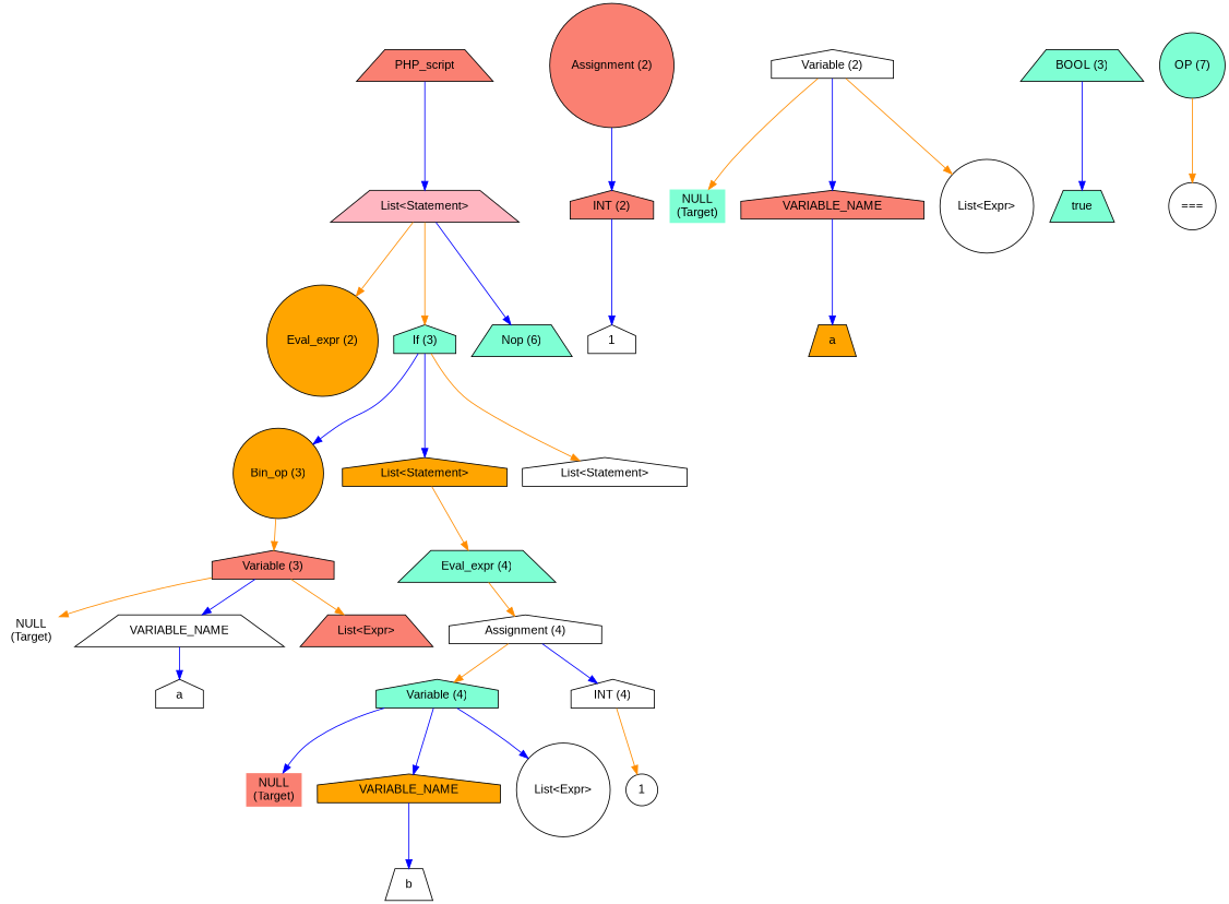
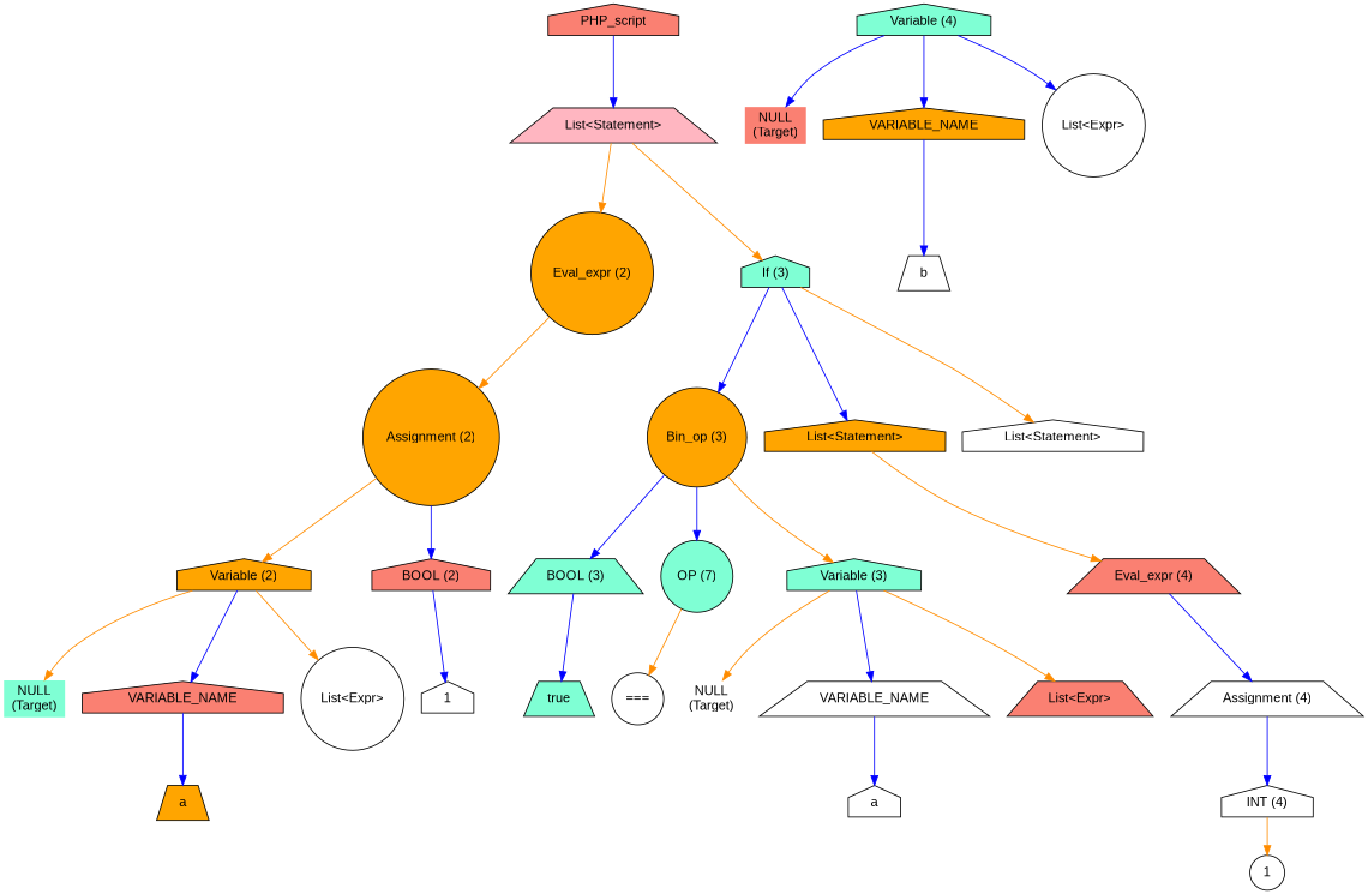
  digraph {
    fontname="Liberation Sans"
    ordering=out
    node [fillcolor=white fontname="Liberation Sans" shape=house style=filled]
    edge [color=blue fontname="Liberation Sans"]
-   n1 [fillcolor=salmon label=PHP_script shape=trapezium]
+   n1 [fillcolor=salmon label=PHP_script]
    n2 [fillcolor=lightpink label="List<Statement>" shape=trapezium]
    n3 [fillcolor=orange label="Eval_expr (2)" shape=circle]
    n4 [fillcolor=aquamarine label="If (3)"]
-   n5 [fillcolor=aquamarine label="Nop (6)" shape=trapezium]
-   n6 [fillcolor=salmon label="Assignment (2)" shape=circle]
+   n6 [fillcolor=orange label="Assignment (2)" shape=circle]
    n7 [fillcolor=orange label="Bin_op (3)" shape=circle]
    n8 [fillcolor=orange label="List<Statement>"]
    n9 [label="List<Statement>"]
-   n10 [label="Variable (2)"]
-   n11 [fillcolor=salmon label="INT (2)"]
+   n10 [fillcolor=orange label="Variable (2)"]
+   n11 [fillcolor=salmon label="BOOL (2)"]
    n12 [fillcolor=aquamarine label="NULL\n(Target)" shape=plaintext]
    n13 [fillcolor=salmon label=VARIABLE_NAME]
    n14 [label="List<Expr>" shape=circle]
    n15 [label=1]
    n16 [fillcolor=orange label=a shape=trapezium]
    n17 [fillcolor=aquamarine label="BOOL (3)" shape=trapezium]
    n18 [fillcolor=aquamarine label="OP (7)" shape=circle]
-   n19 [fillcolor=salmon label="Variable (3)"]
-   n20 [fillcolor=aquamarine label="Eval_expr (4)" shape=trapezium]
+   n19 [fillcolor=aquamarine label="Variable (3)"]
+   n20 [fillcolor=salmon label="Eval_expr (4)" shape=trapezium]
    n21 [fillcolor=aquamarine label=true shape=trapezium]
    n22 [label="===" shape=circle]
    n23 [label="NULL\n(Target)" shape=plaintext]
    n24 [label=VARIABLE_NAME shape=trapezium]
    n25 [fillcolor=salmon label="List<Expr>" shape=trapezium]
    n26 [label=a]
-   n27 [label="Assignment (4)"]
+   n27 [label="Assignment (4)" shape=trapezium]
    n28 [fillcolor=aquamarine label="Variable (4)"]
    n29 [label="INT (4)"]
    n30 [fillcolor=salmon label="NULL\n(Target)" shape=plaintext]
    n31 [fillcolor=orange label=VARIABLE_NAME]
    n32 [label="List<Expr>" shape=circle]
    n33 [label=1 shape=circle]
    n34 [label=b shape=trapezium]
    n1 -> n2
    n2 -> n3 [color=darkorange]
    n2 -> n4 [color=darkorange]
-   n2 -> n5
+   n3 -> n6 [color=darkorange]
    n4 -> n7
    n4 -> n8
    n4 -> n9 [color=darkorange]
+   n6 -> n10 [color=darkorange]
    n6 -> n11
+   n7 -> n17
+   n7 -> n18
    n7 -> n19 [color=darkorange]
    n8 -> n20 [color=darkorange]
    n10 -> n12 [color=darkorange]
    n10 -> n13
    n10 -> n14 [color=darkorange]
    n11 -> n15
    n13 -> n16
    n17 -> n21
    n18 -> n22 [color=darkorange]
    n19 -> n23 [color=darkorange]
    n19 -> n24
    n19 -> n25 [color=darkorange]
-   n20 -> n27 [color=darkorange]
+   n20 -> n27
    n24 -> n26
-   n27 -> n28 [color=darkorange]
    n27 -> n29
    n28 -> n30
    n28 -> n31
    n28 -> n32
    n29 -> n33 [color=darkorange]
    n31 -> n34
  }
